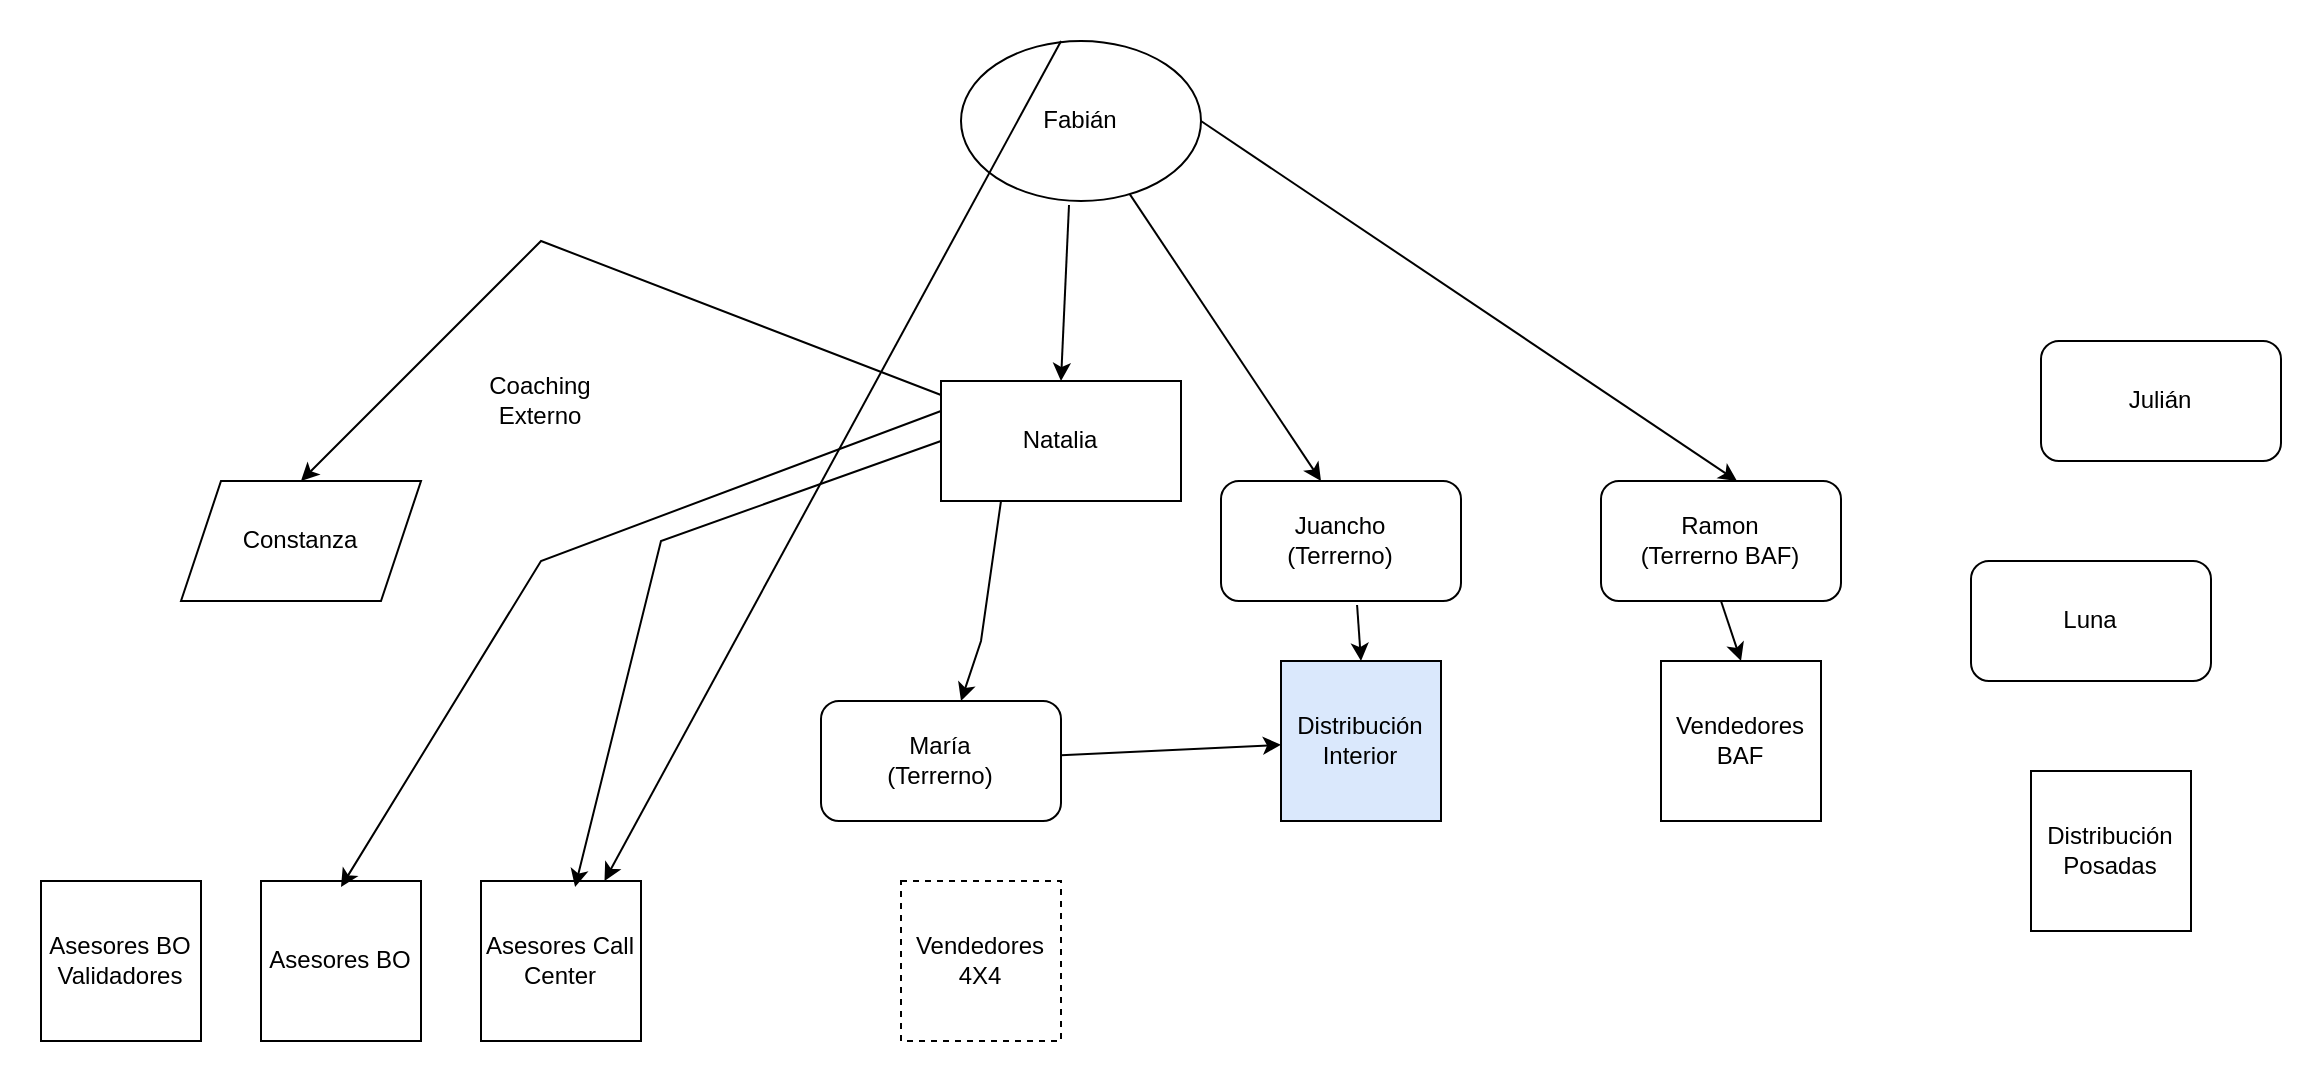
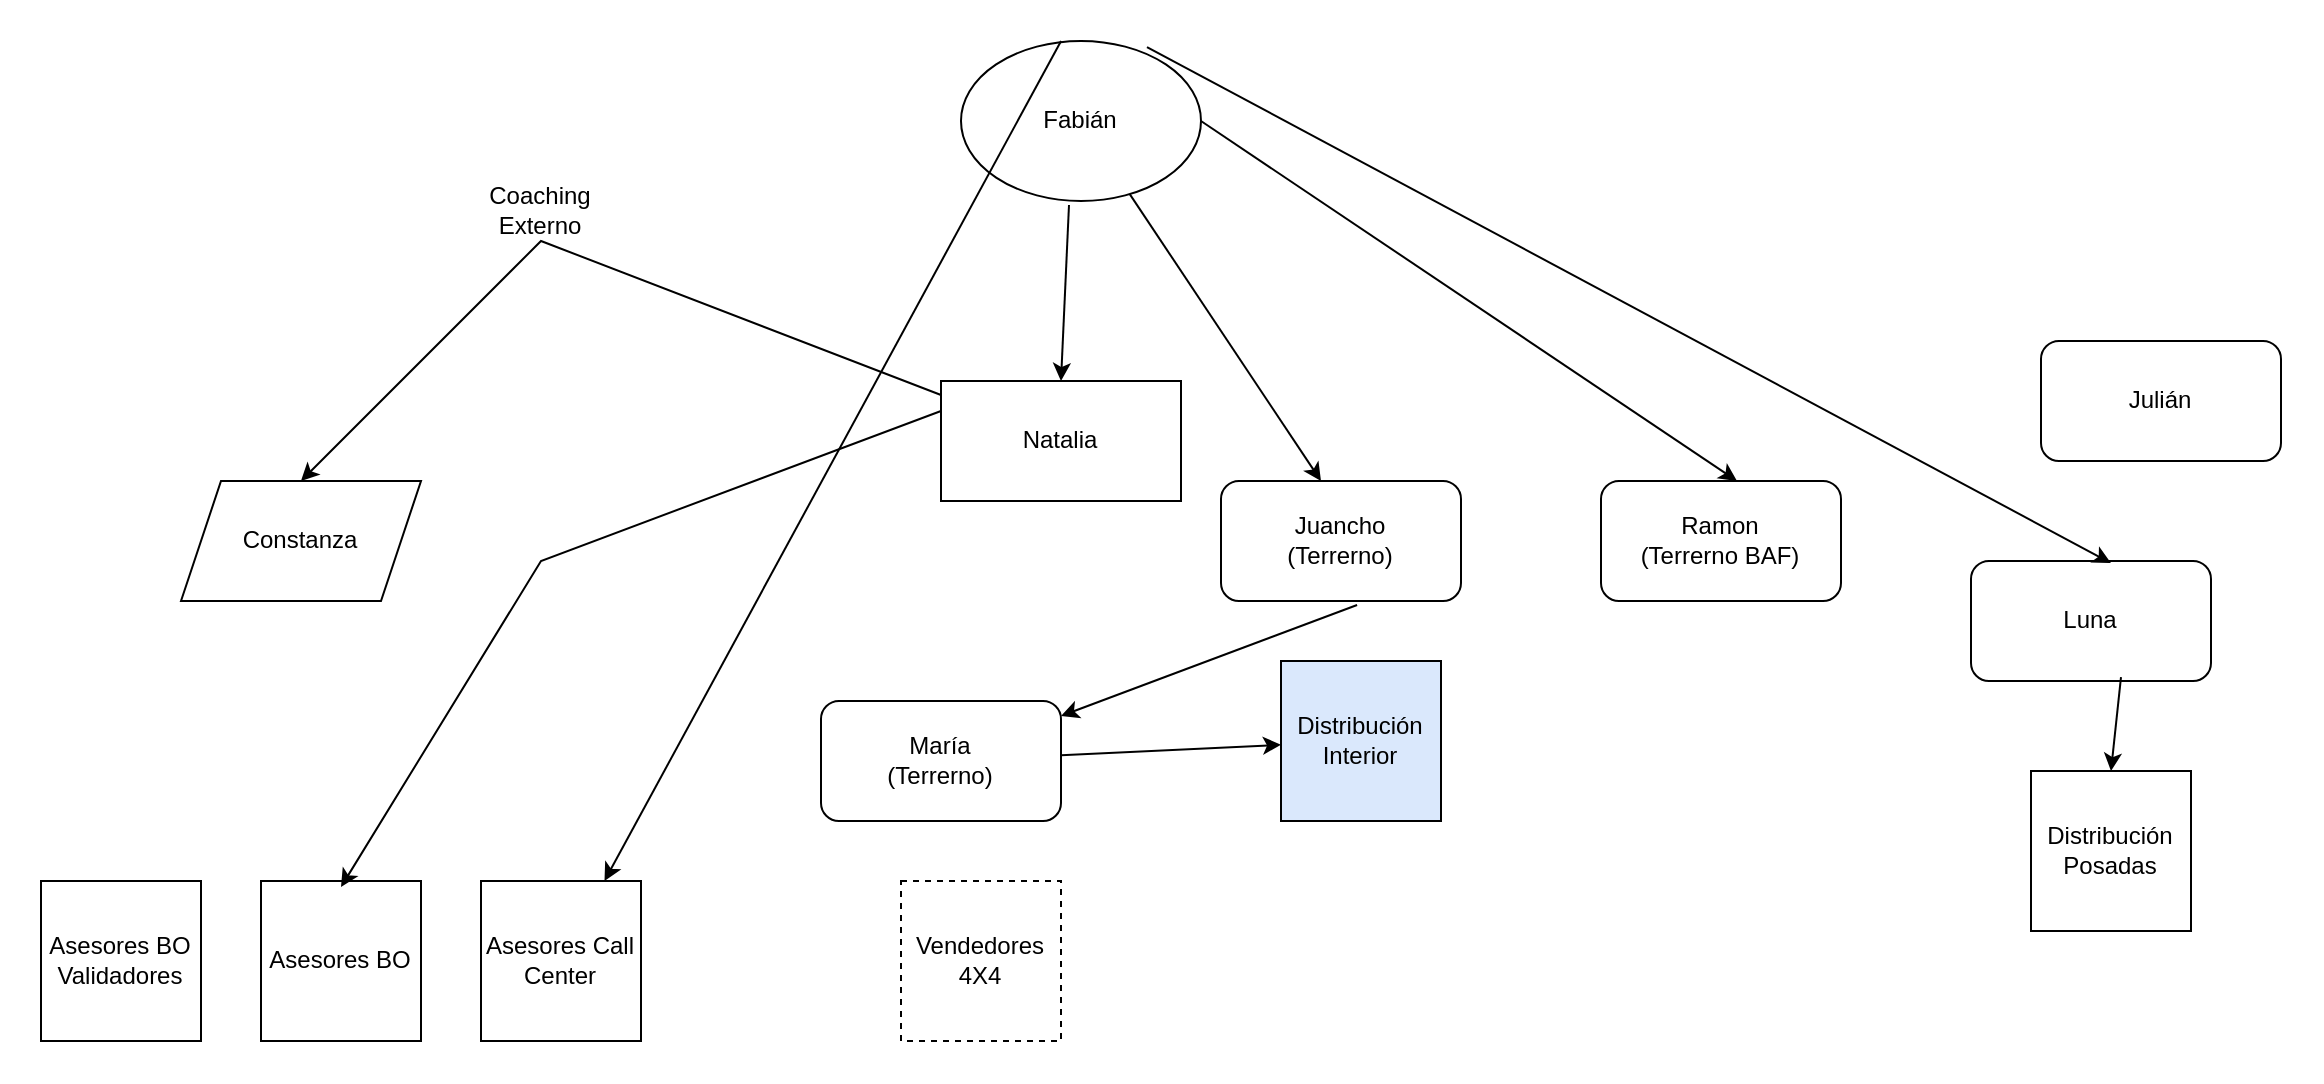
  <mxCell id="0" />
  <mxCell id="1" parent="0" />
  <mxCell id="2" value="Natalia" style="rounded=0;whiteSpace=wrap;html=1;" vertex="1" parent="1"><mxGeometry x="470" y="190" width="120" height="60" as="geometry" /></mxCell>
  <mxCell id="3" value="Vendedores 4X4" style="whiteSpace=wrap;html=1;aspect=fixed;dashed=1;" vertex="1" parent="1"><mxGeometry x="450" y="440" width="80" height="80" as="geometry" /></mxCell>
  <mxCell id="4" value="Juancho&lt;div&gt;(Terrerno)&lt;br&gt;&lt;/div&gt;" style="rounded=1;whiteSpace=wrap;html=1;" vertex="1" parent="1"><mxGeometry x="610" y="240" width="120" height="60" as="geometry" /></mxCell>
  <mxCell id="5" value="Ramon&lt;div&gt;(Terrerno BAF)&lt;br&gt;&lt;/div&gt;" style="rounded=1;whiteSpace=wrap;html=1;" vertex="1" parent="1"><mxGeometry x="800" y="240" width="120" height="60" as="geometry" /></mxCell>
- <mxCell id="6" value="Vendedores BAF" style="whiteSpace=wrap;html=1;aspect=fixed;" vertex="1" parent="1"><mxGeometry x="830" y="330" width="80" height="80" as="geometry" /></mxCell>
  <mxCell id="7" value="Distribución Interior" style="whiteSpace=wrap;html=1;aspect=fixed;fillColor=#dae8fc;" vertex="1" parent="1"><mxGeometry x="640" y="330" width="80" height="80" as="geometry" /></mxCell>
  <mxCell id="8" value="Luna" style="rounded=1;whiteSpace=wrap;html=1;" vertex="1" parent="1"><mxGeometry x="985" y="280" width="120" height="60" as="geometry" /></mxCell>
  <mxCell id="9" value="Distribución Posadas" style="whiteSpace=wrap;html=1;aspect=fixed;" vertex="1" parent="1"><mxGeometry x="1015" y="385" width="80" height="80" as="geometry" /></mxCell>
  <mxCell id="10" value="María&lt;div&gt;(Terrerno)&lt;/div&gt;" style="rounded=1;whiteSpace=wrap;html=1;" vertex="1" parent="1"><mxGeometry x="410" y="350" width="120" height="60" as="geometry" /></mxCell>
  <mxCell id="11" value="Asesores Call Center" style="whiteSpace=wrap;html=1;aspect=fixed;" vertex="1" parent="1"><mxGeometry x="240" y="440" width="80" height="80" as="geometry" /></mxCell>
  <mxCell id="12" value="Asesores BO&lt;div&gt;Validadores&lt;/div&gt;" style="whiteSpace=wrap;html=1;aspect=fixed;" vertex="1" parent="1"><mxGeometry x="20" y="440" width="80" height="80" as="geometry" /></mxCell>
  <mxCell id="13" value="Asesores BO" style="whiteSpace=wrap;html=1;aspect=fixed;" vertex="1" parent="1"><mxGeometry x="130" y="440" width="80" height="80" as="geometry" /></mxCell>
- <mxCell id="14" value="" style="endArrow=classic;html=1;rounded=0;entryX=0.588;entryY=0.038;entryDx=0;entryDy=0;entryPerimeter=0;exitX=0;exitY=0.5;exitDx=0;exitDy=0;" edge="1" parent="1" source="2" target="11"><mxGeometry width="50" height="50" relative="1" as="geometry"><mxPoint x="320" y="280" as="sourcePoint" /><mxPoint x="370" y="230" as="targetPoint" /><Array as="points"><mxPoint y="270" x="330" /></Array></mxGeometry></mxCell>
  <mxCell id="15" value="" style="endArrow=classic;html=1;rounded=0;entryX=0.588;entryY=0.038;entryDx=0;entryDy=0;entryPerimeter=0;exitX=0;exitY=0.25;exitDx=0;exitDy=0;" edge="1" parent="1" source="2"><mxGeometry width="50" height="50" relative="1" as="geometry"><mxPoint x="353" y="220" as="sourcePoint" /><mxPoint x="170" y="443" as="targetPoint" /><Array as="points"><mxPoint x="270" y="280" /></Array></mxGeometry></mxCell>
- <mxCell id="16" value="" style="endArrow=classic;html=1;rounded=0;exitX=0.25;exitY=1;exitDx=0;exitDy=0;" edge="1" parent="1" source="2" target="10"><mxGeometry width="50" height="50" relative="1" as="geometry"><mxPoint x="700" y="250" as="sourcePoint" /><mxPoint x="400" y="488" as="targetPoint" /><Array as="points"><mxPoint x="490" y="320" /></Array></mxGeometry></mxCell>
  <mxCell id="17" value="" style="endArrow=classic;html=1;rounded=0;" edge="1" parent="1" source="10" target="7"><mxGeometry width="50" height="50" relative="1" as="geometry"><mxPoint x="420" y="440" as="sourcePoint" /><mxPoint x="470" y="390" as="targetPoint" /></mxGeometry></mxCell>
- <mxCell id="18" value="" style="endArrow=classic;html=1;rounded=0;entryX=0.5;entryY=0;entryDx=0;entryDy=0;exitX=0.567;exitY=1.033;exitDx=0;exitDy=0;exitPerimeter=0;" edge="1" parent="1" source="4" target="7"><mxGeometry width="50" height="50" relative="1" as="geometry"><mxPoint x="660" y="440" as="sourcePoint" /><mxPoint x="710" y="390" as="targetPoint" /></mxGeometry></mxCell>
- <mxCell id="19" value="" style="endArrow=classic;html=1;rounded=0;entryX=0.5;entryY=0;entryDx=0;entryDy=0;exitX=0.5;exitY=1;exitDx=0;exitDy=0;" edge="1" parent="1" source="5" target="6"><mxGeometry width="50" height="50" relative="1" as="geometry"><mxPoint x="688" y="312" as="sourcePoint" /><mxPoint x="690" y="340" as="targetPoint" /><Array as="points" /></mxGeometry></mxCell>
+ <mxCell id="18" value="" style="endArrow=classic;html=1;rounded=0;exitX=0.567;exitY=1.033;exitDx=0;exitDy=0;exitPerimeter=0;" edge="1" parent="1" source="4" target="10"><mxGeometry width="50" height="50" relative="1" as="geometry"><mxPoint x="660" y="440" as="sourcePoint" /><mxPoint x="710" y="390" as="targetPoint" /></mxGeometry></mxCell>
+ <mxCell id="20" value="" style="endArrow=classic;html=1;rounded=0;entryX=0.5;entryY=0;entryDx=0;entryDy=0;exitX=0.625;exitY=0.967;exitDx=0;exitDy=0;exitPerimeter=0;" edge="1" parent="1" source="8" target="9"><mxGeometry width="50" height="50" relative="1" as="geometry"><mxPoint x="660" y="440" as="sourcePoint" /><mxPoint x="710" y="390" as="targetPoint" /></mxGeometry></mxCell>
  <mxCell id="21" value="Fabián" style="ellipse;whiteSpace=wrap;html=1;" vertex="1" parent="1"><mxGeometry x="480" y="20" width="120" height="80" as="geometry" /></mxCell>
  <mxCell id="22" value="" style="endArrow=classic;html=1;rounded=0;entryX=0.5;entryY=0;entryDx=0;entryDy=0;exitX=0.45;exitY=1.025;exitDx=0;exitDy=0;exitPerimeter=0;" edge="1" parent="1" source="21" target="2"><mxGeometry width="50" height="50" relative="1" as="geometry"><mxPoint x="660" y="240" as="sourcePoint" /><mxPoint x="710" y="190" as="targetPoint" /></mxGeometry></mxCell>
  <mxCell id="23" value="" style="endArrow=classic;html=1;rounded=0;entryX=0.5;entryY=0;entryDx=0;entryDy=0;" edge="1" parent="1" source="21"><mxGeometry width="50" height="50" relative="1" as="geometry"><mxPoint x="664" y="152" as="sourcePoint" /><mxPoint x="660" y="240" as="targetPoint" /></mxGeometry></mxCell>
  <mxCell id="24" value="" style="endArrow=classic;html=1;rounded=0;entryX=0.5;entryY=0;entryDx=0;entryDy=0;exitX=1;exitY=0.5;exitDx=0;exitDy=0;" edge="1" parent="1" source="21"><mxGeometry width="50" height="50" relative="1" as="geometry"><mxPoint x="590" y="50" as="sourcePoint" /><mxPoint x="868" y="240" as="targetPoint" /></mxGeometry></mxCell>
+ <mxCell id="25" value="" style="endArrow=classic;html=1;rounded=0;entryX=0.583;entryY=0.017;entryDx=0;entryDy=0;entryPerimeter=0;exitX=0.775;exitY=0.038;exitDx=0;exitDy=0;exitPerimeter=0;" edge="1" parent="1" source="21" target="8"><mxGeometry width="50" height="50" relative="1" as="geometry"><mxPoint x="660" y="240" as="sourcePoint" /><mxPoint x="710" y="190" as="targetPoint" /></mxGeometry></mxCell>
  <mxCell id="26" value="" style="endArrow=classic;html=1;rounded=0;entryX=0.5;entryY=0;entryDx=0;entryDy=0;exitX=0;exitY=0.117;exitDx=0;exitDy=0;exitPerimeter=0;" edge="1" parent="1" source="2"><mxGeometry relative="1" as="geometry"><mxPoint x="260" y="210" as="sourcePoint" /><mxPoint x="150" y="240" as="targetPoint" /><Array as="points"><mxPoint x="270" y="120" /></Array></mxGeometry></mxCell>
- <mxCell id="27" value="Coaching Externo" style="text;html=1;align=center;verticalAlign=middle;whiteSpace=wrap;rounded=0;" vertex="1" parent="1"><mxGeometry x="240" y="185" width="60" height="30" as="geometry" /></mxCell>
+ <mxCell id="27" value="Coaching Externo" style="text;html=1;align=center;verticalAlign=middle;whiteSpace=wrap;rounded=0;" vertex="1" parent="1"><mxGeometry x="240" y="90" width="60" height="30" as="geometry" /></mxCell>
  <mxCell id="28" value="Constanza" style="shape=parallelogram;perimeter=parallelogramPerimeter;whiteSpace=wrap;html=1;fixedSize=1;" vertex="1" parent="1"><mxGeometry x="90" y="240" width="120" height="60" as="geometry" /></mxCell>
  <mxCell id="29" value="Julián" style="whiteSpace=wrap;html=1;rounded=1;" vertex="1" parent="1"><mxGeometry x="1020" y="170" width="120" height="60" as="geometry" /></mxCell>
  <mxCell id="30" value="" style="endArrow=classic;html=1;rounded=0;exitX=0.417;exitY=0;exitDx=0;exitDy=0;exitPerimeter=0;" edge="1" parent="1" source="21" target="11"><mxGeometry width="50" height="50" relative="1" as="geometry"><mxPoint x="550" y="320" as="sourcePoint" /><mxPoint x="1050" y="120" as="targetPoint" /></mxGeometry></mxCell>
